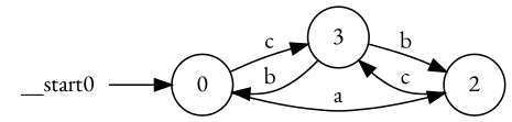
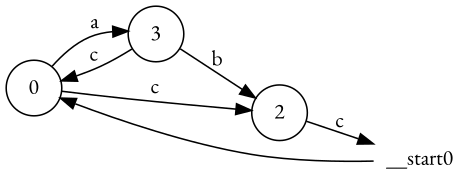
  digraph {
    fontname="EB Garamond"
    rankdir=LR
    node [fontname="EB Garamond" shape=circle]
    edge [fontname="EB Garamond"]
    n1 [label=0]
    n2 [label=3]
    n3 [label=2]
    __start0 [height=0 shape=none width=0]
-   n1 -> n2 [label=c]
-   n1 -> n3 [label=a]
-   n2 -> n1 [label=b]
+   n1 -> n2 [label=a]
+   n1 -> n3 [label=c]
+   n2 -> n1 [label=c]
    n2 -> n3 [label=b]
-   n3 -> n2 [label=c]
+   n3 -> __start0 [label=c]
    __start0 -> n1
  }
